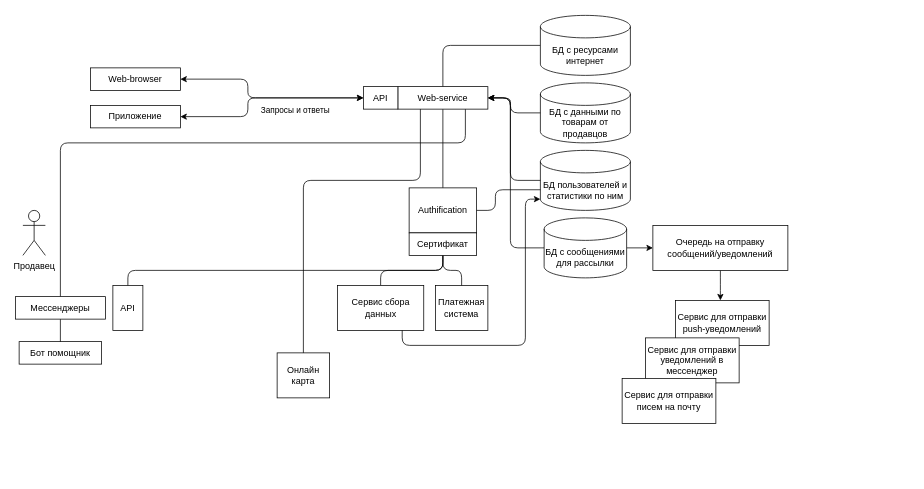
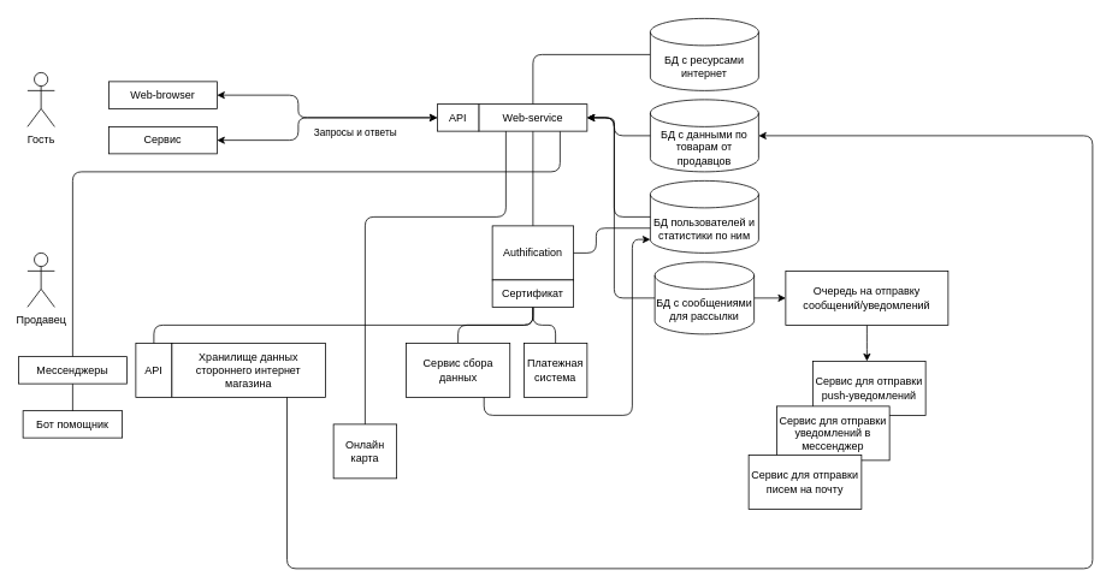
  <mxCell id="0" />
  <mxCell id="1" parent="0" />
+ <mxCell id="2" value="Гость" style="shape=umlActor;verticalLabelPosition=bottom;verticalAlign=top;html=1;outlineConnect=0;" parent="1" vertex="1"><mxGeometry x="30" y="80" width="30" height="60" as="geometry" /></mxCell>
  <mxCell id="3" value="Продавец" style="shape=umlActor;verticalLabelPosition=bottom;verticalAlign=top;html=1;outlineConnect=0;" parent="1" vertex="1"><mxGeometry x="30" y="280" width="30" height="60" as="geometry" /></mxCell>
  <mxCell id="4" value="Web-browser" style="rounded=0;whiteSpace=wrap;html=1;" parent="1" vertex="1"><mxGeometry x="120" y="90" width="120" height="30" as="geometry" /></mxCell>
- <mxCell id="5" value="Приложение" style="rounded=0;whiteSpace=wrap;html=1;" parent="1" vertex="1"><mxGeometry x="120" y="140" width="120" height="30" as="geometry" /></mxCell>
+ <mxCell id="5" value="Сервис" style="rounded=0;whiteSpace=wrap;html=1;" parent="1" vertex="1"><mxGeometry x="120" y="140" width="120" height="30" as="geometry" /></mxCell>
  <mxCell id="6" style="edgeStyle=orthogonalEdgeStyle;rounded=1;orthogonalLoop=1;jettySize=auto;html=1;exitX=0.5;exitY=0;exitDx=0;exitDy=0;entryX=0;entryY=0.5;entryDx=0;entryDy=0;entryPerimeter=0;endArrow=none;endFill=0;" parent="1" source="9" target="41" edge="1"><mxGeometry relative="1" as="geometry"><Array as="points"><mxPoint x="590" y="60" /></Array><mxPoint x="520" y="150" as="targetPoint" /></mxGeometry></mxCell>
  <mxCell id="7" style="edgeStyle=orthogonalEdgeStyle;rounded=1;orthogonalLoop=1;jettySize=auto;html=1;exitX=0.5;exitY=1;exitDx=0;exitDy=0;entryX=0.5;entryY=0;entryDx=0;entryDy=0;endArrow=none;endFill=0;" edge="1" parent="1" source="9" target="29"><mxGeometry relative="1" as="geometry"><mxPoint x="590" y="170" as="targetPoint" /></mxGeometry></mxCell>
  <mxCell id="8" style="edgeStyle=orthogonalEdgeStyle;rounded=1;orthogonalLoop=1;jettySize=auto;html=1;exitX=0.75;exitY=1;exitDx=0;exitDy=0;entryX=0.5;entryY=0;entryDx=0;entryDy=0;endArrow=none;endFill=0;" edge="1" parent="1" source="9" target="24"><mxGeometry relative="1" as="geometry"><Array as="points"><mxPoint x="620" y="190" /><mxPoint x="80" y="190" /></Array></mxGeometry></mxCell>
  <mxCell id="9" value="Web-service" style="rounded=0;whiteSpace=wrap;html=1;" parent="1" vertex="1"><mxGeometry x="530" y="115" width="120" height="30" as="geometry" /></mxCell>
  <mxCell id="10" value="API" style="rounded=0;whiteSpace=wrap;html=1;" parent="1" vertex="1"><mxGeometry x="484" y="115" width="46" height="30" as="geometry" /></mxCell>
  <mxCell id="11" value="" style="endArrow=classic;startArrow=classic;html=1;rounded=1;entryX=0;entryY=0.5;entryDx=0;entryDy=0;exitX=1;exitY=0.5;exitDx=0;exitDy=0;edgeStyle=orthogonalEdgeStyle;" parent="1" source="4" target="10" edge="1"><mxGeometry width="50" height="50" relative="1" as="geometry"><mxPoint x="260" y="80" as="sourcePoint" /><mxPoint x="310" y="30" as="targetPoint" /><Array as="points"><mxPoint x="330" y="105" /><mxPoint x="330" y="130" /></Array></mxGeometry></mxCell>
  <mxCell id="12" value="" style="endArrow=classic;startArrow=classic;html=1;rounded=1;exitX=1;exitY=0.5;exitDx=0;exitDy=0;entryX=0;entryY=0.5;entryDx=0;entryDy=0;edgeStyle=orthogonalEdgeStyle;" parent="1" source="5" target="10" edge="1"><mxGeometry width="50" height="50" relative="1" as="geometry"><mxPoint x="260" y="80" as="sourcePoint" /><mxPoint x="280" y="120" as="targetPoint" /><Array as="points"><mxPoint x="330" y="155" /><mxPoint x="330" y="130" /></Array></mxGeometry></mxCell>
  <mxCell id="13" value="Запросы и ответы" style="edgeLabel;html=1;align=center;verticalAlign=middle;resizable=0;points=[];" parent="12" vertex="1" connectable="0"><mxGeometry x="0.554" y="1" relative="1" as="geometry"><mxPoint x="-32" y="16" as="offset" /></mxGeometry></mxCell>
  <mxCell id="14" value="БД с данными по товарам от продавцов" style="shape=cylinder3;whiteSpace=wrap;html=1;boundedLbl=1;backgroundOutline=1;size=15;" parent="1" vertex="1"><mxGeometry x="720" y="110" width="120" height="80" as="geometry" /></mxCell>
  <mxCell id="15" value="БД пользователей и статистики по ним" style="shape=cylinder3;whiteSpace=wrap;html=1;boundedLbl=1;backgroundOutline=1;size=15;" parent="1" vertex="1"><mxGeometry x="720" y="200" width="120" height="80" as="geometry" /></mxCell>
  <mxCell id="16" value="" style="endArrow=classic;html=1;rounded=1;exitX=0;exitY=0.5;exitDx=0;exitDy=0;exitPerimeter=0;entryX=1;entryY=0.5;entryDx=0;entryDy=0;edgeStyle=orthogonalEdgeStyle;" parent="1" source="14" target="9" edge="1"><mxGeometry width="50" height="50" relative="1" as="geometry"><mxPoint x="440" y="290" as="sourcePoint" /><mxPoint x="490" y="240" as="targetPoint" /><Array as="points"><mxPoint x="680" y="150" /><mxPoint x="680" y="130" /></Array></mxGeometry></mxCell>
  <mxCell id="17" value="" style="endArrow=classic;html=1;rounded=1;exitX=0;exitY=0.5;exitDx=0;exitDy=0;exitPerimeter=0;entryX=1;entryY=0.5;entryDx=0;entryDy=0;edgeStyle=orthogonalEdgeStyle;" parent="1" source="15" target="9" edge="1"><mxGeometry width="50" height="50" relative="1" as="geometry"><mxPoint x="630" y="160" as="sourcePoint" /><mxPoint x="590" y="220" as="targetPoint" /><Array as="points"><mxPoint x="680" y="240" /><mxPoint x="680" y="130" /></Array></mxGeometry></mxCell>
  <mxCell id="18" value="Платежная система" style="rounded=0;whiteSpace=wrap;html=1;" parent="1" vertex="1"><mxGeometry x="580" y="380" width="70" height="60" as="geometry" /></mxCell>
  <mxCell id="19" value="API" style="rounded=0;whiteSpace=wrap;html=1;" parent="1" vertex="1"><mxGeometry x="150" y="380" width="40" height="60" as="geometry" /></mxCell>
+ <mxCell id="20" value="Хранилище данных стороннего интернет магазина" style="rounded=0;whiteSpace=wrap;html=1;" parent="1" vertex="1"><mxGeometry x="190" y="380" width="170" height="60" as="geometry" /></mxCell>
  <mxCell id="21" style="edgeStyle=orthogonalEdgeStyle;rounded=1;orthogonalLoop=1;jettySize=auto;html=1;exitX=0.5;exitY=1;exitDx=0;exitDy=0;entryX=0.5;entryY=0;entryDx=0;entryDy=0;" parent="1" source="22" edge="1"><mxGeometry relative="1" as="geometry"><mxPoint x="960" y="400" as="targetPoint" /></mxGeometry></mxCell>
  <mxCell id="22" value="Очередь на отправку сообщений/уведомлений" style="rounded=0;whiteSpace=wrap;html=1;" parent="1" vertex="1"><mxGeometry x="870" y="300" width="180" height="60" as="geometry" /></mxCell>
  <mxCell id="23" style="edgeStyle=orthogonalEdgeStyle;rounded=1;orthogonalLoop=1;jettySize=auto;html=1;exitX=0.5;exitY=1;exitDx=0;exitDy=0;entryX=0.5;entryY=0;entryDx=0;entryDy=0;endArrow=none;endFill=0;" parent="1" source="24" target="25" edge="1"><mxGeometry relative="1" as="geometry"><Array as="points"><mxPoint x="80" y="470" /></Array></mxGeometry></mxCell>
  <mxCell id="24" value="Мессенджеры" style="rounded=0;whiteSpace=wrap;html=1;" parent="1" vertex="1"><mxGeometry x="20" y="395" width="120" height="30" as="geometry" /></mxCell>
  <mxCell id="25" value="Бот помощник" style="rounded=0;whiteSpace=wrap;html=1;" parent="1" vertex="1"><mxGeometry x="25" y="455" width="110" height="30" as="geometry" /></mxCell>
  <mxCell id="26" style="edgeStyle=orthogonalEdgeStyle;rounded=1;orthogonalLoop=1;jettySize=auto;html=1;entryX=1;entryY=0.5;entryDx=0;entryDy=0;" edge="1" parent="1" source="28" target="9"><mxGeometry relative="1" as="geometry"><Array as="points"><mxPoint x="680" y="330" /><mxPoint x="680" y="130" /></Array></mxGeometry></mxCell>
  <mxCell id="27" style="edgeStyle=orthogonalEdgeStyle;rounded=1;orthogonalLoop=1;jettySize=auto;html=1;exitX=1;exitY=0.5;exitDx=0;exitDy=0;exitPerimeter=0;entryX=0;entryY=0.5;entryDx=0;entryDy=0;" edge="1" parent="1" source="28" target="22"><mxGeometry relative="1" as="geometry" /></mxCell>
  <mxCell id="28" value="БД с сообщениями для рассылки" style="shape=cylinder3;whiteSpace=wrap;html=1;boundedLbl=1;backgroundOutline=1;size=15;" vertex="1" parent="1"><mxGeometry x="725" y="290" width="110" height="80" as="geometry" /></mxCell>
  <mxCell id="29" value="Authification" style="rounded=0;whiteSpace=wrap;html=1;" vertex="1" parent="1"><mxGeometry x="545" y="250" width="90" height="60" as="geometry" /></mxCell>
  <mxCell id="30" style="edgeStyle=orthogonalEdgeStyle;rounded=1;orthogonalLoop=1;jettySize=auto;html=1;exitX=0.5;exitY=1;exitDx=0;exitDy=0;entryX=0.5;entryY=0;entryDx=0;entryDy=0;endArrow=none;endFill=0;" edge="1" parent="1" source="33" target="35"><mxGeometry relative="1" as="geometry" /></mxCell>
  <mxCell id="31" style="edgeStyle=orthogonalEdgeStyle;rounded=1;orthogonalLoop=1;jettySize=auto;html=1;exitX=0.5;exitY=1;exitDx=0;exitDy=0;entryX=0.5;entryY=0;entryDx=0;entryDy=0;endArrow=none;endFill=0;" edge="1" parent="1" source="33" target="18"><mxGeometry relative="1" as="geometry" /></mxCell>
  <mxCell id="32" style="edgeStyle=orthogonalEdgeStyle;rounded=1;orthogonalLoop=1;jettySize=auto;html=1;exitX=0.5;exitY=1;exitDx=0;exitDy=0;entryX=0.5;entryY=0;entryDx=0;entryDy=0;endArrow=none;endFill=0;" edge="1" parent="1" source="33" target="19"><mxGeometry relative="1" as="geometry" /></mxCell>
  <mxCell id="33" value="Сертификат" style="rounded=0;whiteSpace=wrap;html=1;" vertex="1" parent="1"><mxGeometry x="545" y="310" width="90" height="30" as="geometry" /></mxCell>
  <mxCell id="34" style="rounded=1;orthogonalLoop=1;jettySize=auto;html=1;exitX=1;exitY=0.5;exitDx=0;exitDy=0;entryX=0;entryY=0;entryDx=0;entryDy=52.5;entryPerimeter=0;edgeStyle=orthogonalEdgeStyle;endArrow=none;endFill=0;" edge="1" parent="1" source="29" target="15"><mxGeometry relative="1" as="geometry"><Array as="points"><mxPoint x="660" y="280" /><mxPoint x="660" y="253" /></Array></mxGeometry></mxCell>
  <mxCell id="35" value="Сервис сбора данных" style="rounded=0;whiteSpace=wrap;html=1;" vertex="1" parent="1"><mxGeometry x="449.5" y="380" width="115" height="60" as="geometry" /></mxCell>
  <mxCell id="36" value="Сервис для отправки push-уведомлений" style="rounded=0;whiteSpace=wrap;html=1;" vertex="1" parent="1"><mxGeometry x="900" y="400" width="125" height="60" as="geometry" /></mxCell>
  <mxCell id="37" style="edgeStyle=orthogonalEdgeStyle;rounded=1;orthogonalLoop=1;jettySize=auto;html=1;exitX=0.75;exitY=1;exitDx=0;exitDy=0;entryX=0;entryY=1;entryDx=0;entryDy=-15;entryPerimeter=0;" edge="1" parent="1" source="35" target="15"><mxGeometry relative="1" as="geometry"><Array as="points"><mxPoint x="536" y="460" /><mxPoint x="700" y="460" /><mxPoint x="700" y="265" /></Array></mxGeometry></mxCell>
  <mxCell id="38" value="Онлайн карта" style="rounded=0;whiteSpace=wrap;html=1;" vertex="1" parent="1"><mxGeometry x="369" y="470" width="70" height="60" as="geometry" /></mxCell>
+ <mxCell id="39" style="edgeStyle=orthogonalEdgeStyle;rounded=1;orthogonalLoop=1;jettySize=auto;html=1;exitX=0.75;exitY=1;exitDx=0;exitDy=0;entryX=1;entryY=0.5;entryDx=0;entryDy=0;entryPerimeter=0;" edge="1" parent="1" source="20" target="14"><mxGeometry relative="1" as="geometry"><Array as="points"><mxPoint x="318" y="630" /><mxPoint x="1210" y="630" /><mxPoint x="1210" y="150" /></Array></mxGeometry></mxCell>
  <mxCell id="40" style="edgeStyle=orthogonalEdgeStyle;rounded=1;orthogonalLoop=1;jettySize=auto;html=1;exitX=0.5;exitY=0;exitDx=0;exitDy=0;entryX=0.25;entryY=1;entryDx=0;entryDy=0;endArrow=none;endFill=0;" edge="1" parent="1" source="38" target="9"><mxGeometry relative="1" as="geometry"><Array as="points"><mxPoint x="404" y="240" /><mxPoint x="560" y="240" /></Array></mxGeometry></mxCell>
  <mxCell id="41" value="БД с ресурсами интернет" style="shape=cylinder3;whiteSpace=wrap;html=1;boundedLbl=1;backgroundOutline=1;size=15;" vertex="1" parent="1"><mxGeometry x="720" y="20" width="120" height="80" as="geometry" /></mxCell>
  <mxCell id="42" value="Сервис для отправки уведомлений в мессенджер" style="rounded=0;whiteSpace=wrap;html=1;" vertex="1" parent="1"><mxGeometry x="860" y="450" width="125" height="60" as="geometry" /></mxCell>
  <mxCell id="43" value="Сервис для отправки писем на почту" style="rounded=0;whiteSpace=wrap;html=1;" parent="1" vertex="1"><mxGeometry x="829" y="504" width="125" height="60" as="geometry" /></mxCell>
